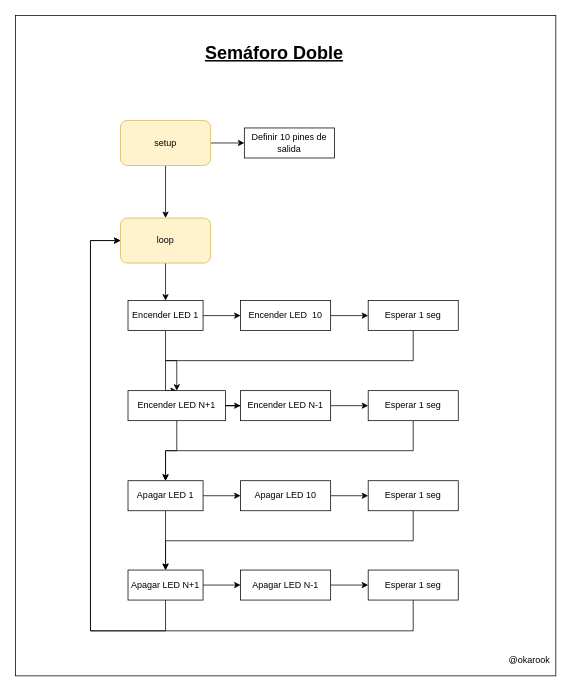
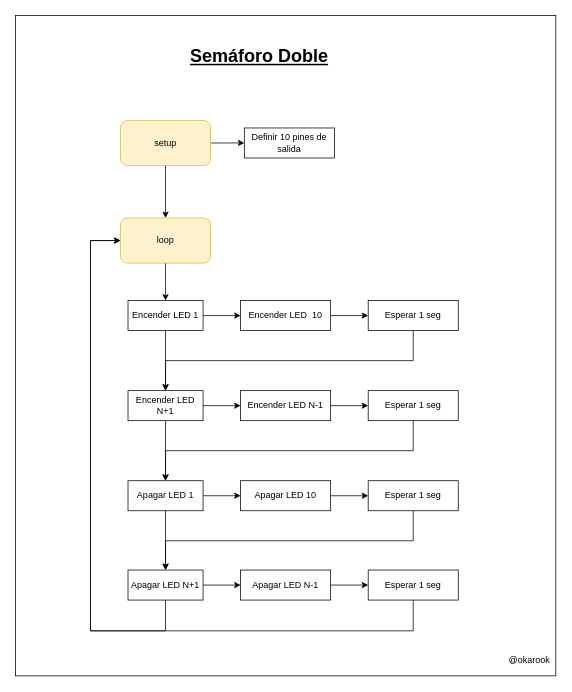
  <mxCell id="0" />
  <mxCell id="1" parent="0" />
  <mxCell id="2" value="" style="rounded=0;whiteSpace=wrap;html=1;" parent="1" vertex="1"><mxGeometry x="20" y="20" width="720" height="880" as="geometry" /></mxCell>
  <mxCell id="3" style="edgeStyle=orthogonalEdgeStyle;rounded=0;orthogonalLoop=1;jettySize=auto;html=1;" parent="1" source="5" target="8" edge="1"><mxGeometry relative="1" as="geometry"><mxPoint x="220" y="260" as="targetPoint" /></mxGeometry></mxCell>
  <mxCell id="4" style="edgeStyle=orthogonalEdgeStyle;rounded=0;orthogonalLoop=1;jettySize=auto;html=1;entryX=0.5;entryY=0;entryDx=0;entryDy=0;" parent="1" source="5" target="7" edge="1"><mxGeometry relative="1" as="geometry" /></mxCell>
  <mxCell id="5" value="&lt;font color=&quot;#030303&quot;&gt;setup&lt;/font&gt;" style="rounded=1;whiteSpace=wrap;html=1;fillColor=#fff2cc;strokeColor=#d6b656;" parent="1" vertex="1"><mxGeometry x="160" y="160" width="120" height="60" as="geometry" /></mxCell>
  <mxCell id="6" style="edgeStyle=orthogonalEdgeStyle;rounded=0;orthogonalLoop=1;jettySize=auto;html=1;" parent="1" source="7" edge="1"><mxGeometry relative="1" as="geometry"><mxPoint x="220" y="400" as="targetPoint" /></mxGeometry></mxCell>
  <mxCell id="7" value="&lt;span style=&quot;background-color: rgb(255 , 242 , 204)&quot;&gt;&lt;font color=&quot;#030303&quot;&gt;loop&lt;/font&gt;&lt;/span&gt;" style="rounded=1;whiteSpace=wrap;html=1;fillColor=#fff2cc;strokeColor=#d6b656;" parent="1" vertex="1"><mxGeometry x="160" y="290" width="120" height="60" as="geometry" /></mxCell>
  <mxCell id="8" value="Definir 10 pines de salida" style="rounded=0;whiteSpace=wrap;html=1;" parent="1" vertex="1"><mxGeometry x="325" y="170" width="120" height="40" as="geometry" /></mxCell>
  <mxCell id="9" value="" style="edgeStyle=orthogonalEdgeStyle;rounded=0;orthogonalLoop=1;jettySize=auto;html=1;" parent="1" source="11" target="13" edge="1"><mxGeometry relative="1" as="geometry" /></mxCell>
  <mxCell id="10" value="" style="edgeStyle=orthogonalEdgeStyle;rounded=0;orthogonalLoop=1;jettySize=auto;html=1;" parent="1" source="11" target="18" edge="1"><mxGeometry relative="1" as="geometry" /></mxCell>
  <mxCell id="11" value="Encender LED 1" style="rounded=0;whiteSpace=wrap;html=1;" parent="1" vertex="1"><mxGeometry x="170" y="400" width="100" height="40" as="geometry" /></mxCell>
  <mxCell id="12" style="edgeStyle=orthogonalEdgeStyle;rounded=0;orthogonalLoop=1;jettySize=auto;html=1;entryX=0;entryY=0.5;entryDx=0;entryDy=0;" parent="1" source="13" target="15" edge="1"><mxGeometry relative="1" as="geometry" /></mxCell>
  <mxCell id="13" value="Encender LED&amp;nbsp; 10" style="whiteSpace=wrap;html=1;rounded=0;" parent="1" vertex="1"><mxGeometry x="320" y="400" width="120" height="40" as="geometry" /></mxCell>
  <mxCell id="14" style="edgeStyle=orthogonalEdgeStyle;rounded=0;orthogonalLoop=1;jettySize=auto;html=1;entryX=0.5;entryY=0;entryDx=0;entryDy=0;" parent="1" source="15" target="18" edge="1"><mxGeometry relative="1" as="geometry"><mxPoint x="580" y="420" as="targetPoint" /><Array as="points"><mxPoint x="550" y="480" /><mxPoint x="220" y="480" /></Array></mxGeometry></mxCell>
  <mxCell id="15" value="Esperar 1 seg" style="whiteSpace=wrap;html=1;rounded=0;" parent="1" vertex="1"><mxGeometry x="490" y="400" width="120" height="40" as="geometry" /></mxCell>
  <mxCell id="16" style="edgeStyle=orthogonalEdgeStyle;rounded=0;orthogonalLoop=1;jettySize=auto;html=1;entryX=0;entryY=0.5;entryDx=0;entryDy=0;" parent="1" source="18" target="20" edge="1"><mxGeometry relative="1" as="geometry" /></mxCell>
  <mxCell id="17" style="edgeStyle=orthogonalEdgeStyle;rounded=0;orthogonalLoop=1;jettySize=auto;html=1;" parent="1" source="18" target="25" edge="1"><mxGeometry relative="1" as="geometry" /></mxCell>
- <mxCell id="18" value="Encender LED N+1" style="rounded=0;whiteSpace=wrap;html=1;" parent="1" vertex="1"><mxGeometry x="170" y="520" width="130" height="40" as="geometry" /></mxCell>
+ <mxCell id="18" value="Encender LED N+1" style="rounded=0;whiteSpace=wrap;html=1;" parent="1" vertex="1"><mxGeometry x="170" y="520" width="100" height="40" as="geometry" /></mxCell>
  <mxCell id="19" style="edgeStyle=orthogonalEdgeStyle;rounded=0;orthogonalLoop=1;jettySize=auto;html=1;entryX=0;entryY=0.5;entryDx=0;entryDy=0;" parent="1" source="20" target="22" edge="1"><mxGeometry relative="1" as="geometry" /></mxCell>
  <mxCell id="20" value="Encender LED N-1" style="whiteSpace=wrap;html=1;rounded=0;" parent="1" vertex="1"><mxGeometry x="320" y="520" width="120" height="40" as="geometry" /></mxCell>
  <mxCell id="21" style="edgeStyle=orthogonalEdgeStyle;rounded=0;orthogonalLoop=1;jettySize=auto;html=1;entryX=0.5;entryY=0;entryDx=0;entryDy=0;" parent="1" source="22" target="25" edge="1"><mxGeometry relative="1" as="geometry"><Array as="points"><mxPoint x="550" y="600" /><mxPoint x="220" y="600" /></Array></mxGeometry></mxCell>
  <mxCell id="22" value="Esperar 1 seg" style="whiteSpace=wrap;html=1;rounded=0;" parent="1" vertex="1"><mxGeometry x="490" y="520" width="120" height="40" as="geometry" /></mxCell>
  <mxCell id="23" style="edgeStyle=orthogonalEdgeStyle;rounded=0;orthogonalLoop=1;jettySize=auto;html=1;entryX=0;entryY=0.5;entryDx=0;entryDy=0;" parent="1" source="25" target="27" edge="1"><mxGeometry relative="1" as="geometry" /></mxCell>
  <mxCell id="24" style="edgeStyle=orthogonalEdgeStyle;rounded=0;orthogonalLoop=1;jettySize=auto;html=1;entryX=0.5;entryY=0;entryDx=0;entryDy=0;" parent="1" source="25" target="33" edge="1"><mxGeometry relative="1" as="geometry" /></mxCell>
  <mxCell id="25" value="Apagar LED 1" style="rounded=0;whiteSpace=wrap;html=1;" parent="1" vertex="1"><mxGeometry x="170" y="640" width="100" height="40" as="geometry" /></mxCell>
  <mxCell id="26" style="edgeStyle=orthogonalEdgeStyle;rounded=0;orthogonalLoop=1;jettySize=auto;html=1;entryX=0;entryY=0.5;entryDx=0;entryDy=0;" parent="1" source="27" target="30" edge="1"><mxGeometry relative="1" as="geometry" /></mxCell>
  <mxCell id="27" value="Apagar LED 10" style="whiteSpace=wrap;html=1;rounded=0;" parent="1" vertex="1"><mxGeometry x="320" y="640" width="120" height="40" as="geometry" /></mxCell>
  <mxCell id="28" style="edgeStyle=orthogonalEdgeStyle;rounded=0;orthogonalLoop=1;jettySize=auto;html=1;entryX=0;entryY=0.5;entryDx=0;entryDy=0;exitX=0.5;exitY=1;exitDx=0;exitDy=0;" parent="1" source="36" target="7" edge="1"><mxGeometry relative="1" as="geometry"><mxPoint x="150" y="800" as="sourcePoint" /><Array as="points"><mxPoint x="550" y="840" /><mxPoint x="120" y="840" /><mxPoint x="120" y="320" /></Array></mxGeometry></mxCell>
  <mxCell id="29" style="edgeStyle=orthogonalEdgeStyle;rounded=0;orthogonalLoop=1;jettySize=auto;html=1;" parent="1" source="30" target="33" edge="1"><mxGeometry relative="1" as="geometry"><Array as="points"><mxPoint x="550" y="720" /><mxPoint x="220" y="720" /></Array></mxGeometry></mxCell>
  <mxCell id="30" value="Esperar 1 seg" style="whiteSpace=wrap;html=1;rounded=0;" parent="1" vertex="1"><mxGeometry x="490" y="640" width="120" height="40" as="geometry" /></mxCell>
  <mxCell id="31" style="edgeStyle=orthogonalEdgeStyle;rounded=0;orthogonalLoop=1;jettySize=auto;html=1;entryX=0;entryY=0.5;entryDx=0;entryDy=0;" parent="1" source="33" target="35" edge="1"><mxGeometry relative="1" as="geometry" /></mxCell>
  <mxCell id="32" style="edgeStyle=orthogonalEdgeStyle;rounded=0;orthogonalLoop=1;jettySize=auto;html=1;" parent="1" source="33" edge="1"><mxGeometry relative="1" as="geometry"><mxPoint x="160" y="320" as="targetPoint" /><Array as="points"><mxPoint x="220" y="840" /><mxPoint x="120" y="840" /><mxPoint x="120" y="320" /></Array></mxGeometry></mxCell>
  <mxCell id="33" value="Apagar LED N+1" style="rounded=0;whiteSpace=wrap;html=1;" parent="1" vertex="1"><mxGeometry x="170" y="759" width="100" height="40" as="geometry" /></mxCell>
  <mxCell id="34" style="edgeStyle=orthogonalEdgeStyle;rounded=0;orthogonalLoop=1;jettySize=auto;html=1;entryX=0;entryY=0.5;entryDx=0;entryDy=0;" parent="1" source="35" target="36" edge="1"><mxGeometry relative="1" as="geometry" /></mxCell>
  <mxCell id="35" value="Apagar LED N-1" style="whiteSpace=wrap;html=1;rounded=0;" parent="1" vertex="1"><mxGeometry x="320" y="759" width="120" height="40" as="geometry" /></mxCell>
  <mxCell id="36" value="Esperar 1 seg" style="whiteSpace=wrap;html=1;rounded=0;" parent="1" vertex="1"><mxGeometry x="490" y="759" width="120" height="40" as="geometry" /></mxCell>
- <mxCell id="37" value="&lt;span style=&quot;font-size: 24px&quot;&gt;&lt;b&gt;&lt;u&gt;Semáforo Doble&lt;/u&gt;&lt;/b&gt;&lt;/span&gt;" style="text;html=1;strokeColor=none;fillColor=none;align=center;verticalAlign=middle;whiteSpace=wrap;rounded=0;" parent="1" vertex="1"><mxGeometry x="230" y="60" width="270" height="20" as="geometry" /></mxCell>
+ <mxCell id="37" value="&lt;span style=&quot;font-size: 24px&quot;&gt;&lt;b&gt;&lt;u&gt;Semáforo Doble&lt;/u&gt;&lt;/b&gt;&lt;/span&gt;" style="text;html=1;strokeColor=none;fillColor=none;align=center;verticalAlign=middle;whiteSpace=wrap;rounded=0;" parent="1" vertex="1"><mxGeometry x="210" y="65" width="270" height="20" as="geometry" /></mxCell>
  <mxCell id="38" value="@okarook" style="text;html=1;strokeColor=none;fillColor=none;align=center;verticalAlign=middle;whiteSpace=wrap;rounded=0;" parent="1" vertex="1"><mxGeometry x="680" y="870" width="50" height="20" as="geometry" /></mxCell>
